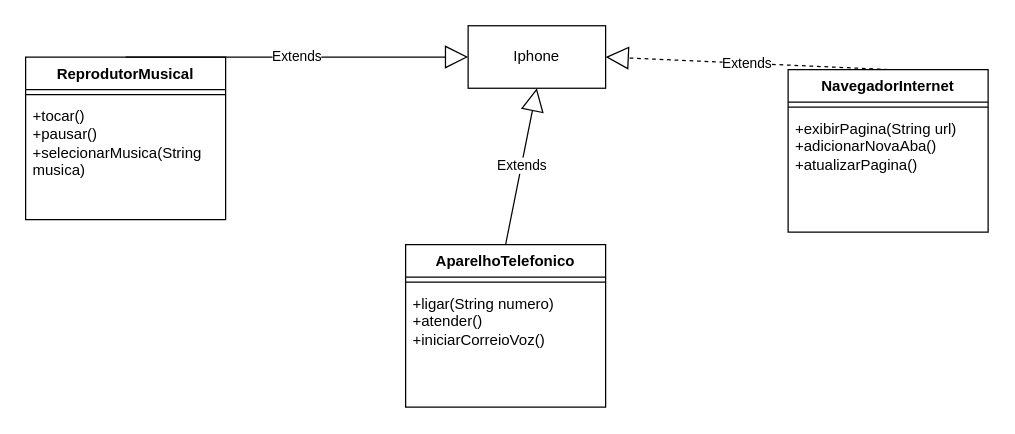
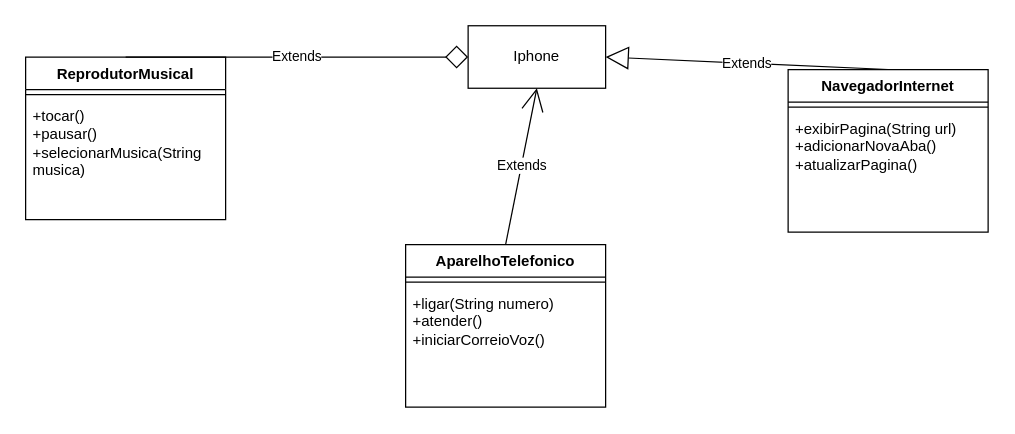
  <mxCell id="0" />
  <mxCell id="1" parent="0" />
  <mxCell id="2" value="ReprodutorMusical" style="swimlane;fontStyle=1;align=center;verticalAlign=top;childLayout=stackLayout;horizontal=1;startSize=26;horizontalStack=0;resizeParent=1;resizeParentMax=0;resizeLast=0;collapsible=1;marginBottom=0;whiteSpace=wrap;html=1;" vertex="1" parent="1"><mxGeometry x="20" y="45" width="160" height="130" as="geometry" /></mxCell>
  <mxCell id="3" value="" style="line;strokeWidth=1;fillColor=none;align=left;verticalAlign=middle;spacingTop=-1;spacingLeft=3;spacingRight=3;rotatable=0;labelPosition=right;points=[];portConstraint=eastwest;strokeColor=inherit;" vertex="1" parent="2"><mxGeometry y="26" width="160" height="8" as="geometry" /></mxCell>
  <mxCell id="4" value="+tocar()&lt;div&gt;+pausar()&lt;/div&gt;&lt;div&gt;+selecionarMusica(String musica)&lt;/div&gt;" style="text;strokeColor=none;fillColor=none;align=left;verticalAlign=top;spacingLeft=4;spacingRight=4;overflow=hidden;rotatable=0;points=[[0,0.5],[1,0.5]];portConstraint=eastwest;whiteSpace=wrap;html=1;" vertex="1" parent="2"><mxGeometry y="34" width="160" height="96" as="geometry" /></mxCell>
  <mxCell id="5" value="AparelhoTelefonico" style="swimlane;fontStyle=1;align=center;verticalAlign=top;childLayout=stackLayout;horizontal=1;startSize=26;horizontalStack=0;resizeParent=1;resizeParentMax=0;resizeLast=0;collapsible=1;marginBottom=0;whiteSpace=wrap;html=1;" vertex="1" parent="1"><mxGeometry x="324" y="195" width="160" height="130" as="geometry" /></mxCell>
  <mxCell id="6" value="" style="line;strokeWidth=1;fillColor=none;align=left;verticalAlign=middle;spacingTop=-1;spacingLeft=3;spacingRight=3;rotatable=0;labelPosition=right;points=[];portConstraint=eastwest;strokeColor=inherit;" vertex="1" parent="5"><mxGeometry y="26" width="160" height="8" as="geometry" /></mxCell>
  <mxCell id="7" value="+ligar(String numero)&lt;div&gt;+atender()&lt;/div&gt;&lt;div&gt;+iniciarCorreioVoz()&lt;/div&gt;" style="text;strokeColor=none;fillColor=none;align=left;verticalAlign=top;spacingLeft=4;spacingRight=4;overflow=hidden;rotatable=0;points=[[0,0.5],[1,0.5]];portConstraint=eastwest;whiteSpace=wrap;html=1;" vertex="1" parent="5"><mxGeometry y="34" width="160" height="96" as="geometry" /></mxCell>
  <mxCell id="8" value="NavegadorInternet" style="swimlane;fontStyle=1;align=center;verticalAlign=top;childLayout=stackLayout;horizontal=1;startSize=26;horizontalStack=0;resizeParent=1;resizeParentMax=0;resizeLast=0;collapsible=1;marginBottom=0;whiteSpace=wrap;html=1;" vertex="1" parent="1"><mxGeometry x="630" y="55" width="160" height="130" as="geometry" /></mxCell>
  <mxCell id="9" value="" style="line;strokeWidth=1;fillColor=none;align=left;verticalAlign=middle;spacingTop=-1;spacingLeft=3;spacingRight=3;rotatable=0;labelPosition=right;points=[];portConstraint=eastwest;strokeColor=inherit;" vertex="1" parent="8"><mxGeometry y="26" width="160" height="8" as="geometry" /></mxCell>
  <mxCell id="10" value="+exibirPagina(String url)&lt;div&gt;+adicionarNovaAba()&lt;/div&gt;&lt;div&gt;+atualizarPagina()&lt;/div&gt;" style="text;strokeColor=none;fillColor=none;align=left;verticalAlign=top;spacingLeft=4;spacingRight=4;overflow=hidden;rotatable=0;points=[[0,0.5],[1,0.5]];portConstraint=eastwest;whiteSpace=wrap;html=1;" vertex="1" parent="8"><mxGeometry y="34" width="160" height="96" as="geometry" /></mxCell>
  <mxCell id="11" value="Iphone" style="html=1;whiteSpace=wrap;" vertex="1" parent="1"><mxGeometry x="374" y="20" width="110" height="50" as="geometry" /></mxCell>
- <mxCell id="12" value="Extends" style="endArrow=block;endSize=16;endFill=0;html=1;rounded=0;exitX=0.5;exitY=0;exitDx=0;exitDy=0;entryX=0;entryY=0.5;entryDx=0;entryDy=0;" edge="1" parent="1" source="2" target="11"><mxGeometry width="160" relative="1" as="geometry"><mxPoint x="490" y="255" as="sourcePoint" /><mxPoint x="650" y="255" as="targetPoint" /></mxGeometry></mxCell>
- <mxCell id="13" value="Extends" style="endArrow=block;endSize=16;endFill=0;html=1;rounded=0;exitX=0.5;exitY=0;exitDx=0;exitDy=0;entryX=0.5;entryY=1;entryDx=0;entryDy=0;" edge="1" parent="1" source="5" target="11"><mxGeometry width="160" relative="1" as="geometry"><mxPoint x="490" y="255" as="sourcePoint" /><mxPoint x="650" y="255" as="targetPoint" /></mxGeometry></mxCell>
- <mxCell id="14" value="Extends" style="endArrow=block;endSize=16;endFill=0;html=1;rounded=0;exitX=0.5;exitY=0;exitDx=0;exitDy=0;entryX=1;entryY=0.5;entryDx=0;entryDy=0;dashed=1;" edge="1" parent="1" source="8" target="11"><mxGeometry width="160" relative="1" as="geometry"><mxPoint x="490" y="255" as="sourcePoint" /><mxPoint x="650" y="255" as="targetPoint" /></mxGeometry></mxCell>
+ <mxCell id="12" value="Extends" style="endArrow=diamond;endSize=16;endFill=0;html=1;rounded=0;exitX=0.5;exitY=0;exitDx=0;exitDy=0;entryX=0;entryY=0.5;entryDx=0;entryDy=0;" edge="1" parent="1" source="2" target="11"><mxGeometry width="160" relative="1" as="geometry"><mxPoint x="490" y="255" as="sourcePoint" /><mxPoint x="650" y="255" as="targetPoint" /></mxGeometry></mxCell>
+ <mxCell id="13" value="Extends" style="endArrow=open;endSize=16;endFill=0;html=1;rounded=0;exitX=0.5;exitY=0;exitDx=0;exitDy=0;entryX=0.5;entryY=1;entryDx=0;entryDy=0;" edge="1" parent="1" source="5" target="11"><mxGeometry width="160" relative="1" as="geometry"><mxPoint x="490" y="255" as="sourcePoint" /><mxPoint x="650" y="255" as="targetPoint" /></mxGeometry></mxCell>
+ <mxCell id="14" value="Extends" style="endArrow=block;endSize=16;endFill=0;html=1;rounded=0;exitX=0.5;exitY=0;exitDx=0;exitDy=0;entryX=1;entryY=0.5;entryDx=0;entryDy=0;" edge="1" parent="1" source="8" target="11"><mxGeometry width="160" relative="1" as="geometry"><mxPoint x="490" y="255" as="sourcePoint" /><mxPoint x="650" y="255" as="targetPoint" /></mxGeometry></mxCell>
